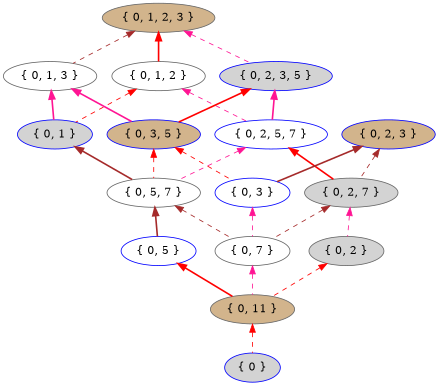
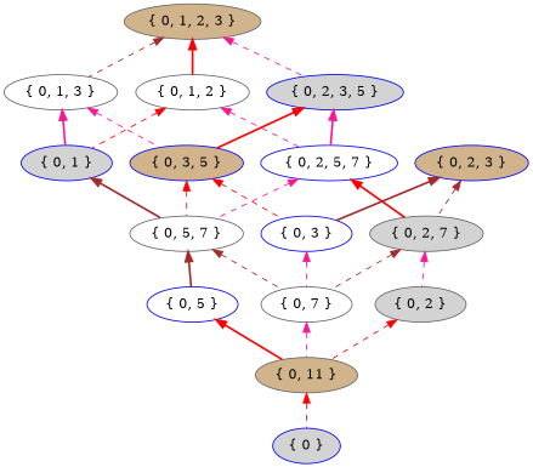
  digraph {
    rankdir=TB
    node [color=gray40 fillcolor=white style=filled]
    edge [color=red dir=back style=dashed]
    n1 [fillcolor=tan label="{ 0, 1, 2, 3 }"]
    n2 [label="{ 0, 1, 2 }"]
    n3 [label="{ 0, 1, 3 }"]
    n4 [color=blue fillcolor=lightgrey label="{ 0, 2, 3, 5 }"]
    n5 [color=blue fillcolor=lightgrey label="{ 0, 1 }"]
    n6 [color=blue label="{ 0, 2, 5, 7 }"]
    n7 [color=blue fillcolor=tan label="{ 0, 3, 5 }"]
    n8 [label="{ 0, 5, 7 }"]
    n9 [fillcolor=lightgrey label="{ 0, 2, 7 }"]
    n10 [color=blue label="{ 0, 3 }"]
    n11 [color=blue label="{ 0, 5 }"]
    n12 [label="{ 0, 7 }"]
    n13 [color=blue fillcolor=tan label="{ 0, 2, 3 }"]
    n14 [fillcolor=lightgrey label="{ 0, 2 }"]
    n15 [fillcolor=tan label="{ 0, 11 }"]
    n16 [color=blue fillcolor=lightgrey label="{ 0 }"]
    n1 -> n2 [style=bold]
    n1 -> n3 [color=brown]
    n1 -> n4 [color=deeppink]
    n2 -> n5
    n2 -> n6 [color=deeppink]
    n3 -> n5 [color=deeppink style=bold]
-   n3 -> n7 [color=deeppink style=bold]
+   n3 -> n7 [color=deeppink]
    n4 -> n6 [color=deeppink style=bold]
    n4 -> n7 [style=bold]
    n5 -> n8 [color=brown style=bold]
    n6 -> n8 [color=deeppink]
    n6 -> n9 [style=bold]
    n7 -> n8
    n7 -> n10
    n8 -> n11 [color=brown style=bold]
    n8 -> n12 [color=brown]
    n9 -> n12 [color=brown]
    n9 -> n14 [color=deeppink]
    n10 -> n12 [color=deeppink]
    n11 -> n15 [style=bold]
    n12 -> n15 [color=deeppink]
    n13 -> n9 [color=brown]
    n13 -> n10 [color=brown style=bold]
    n14 -> n15
    n15 -> n16
  }
